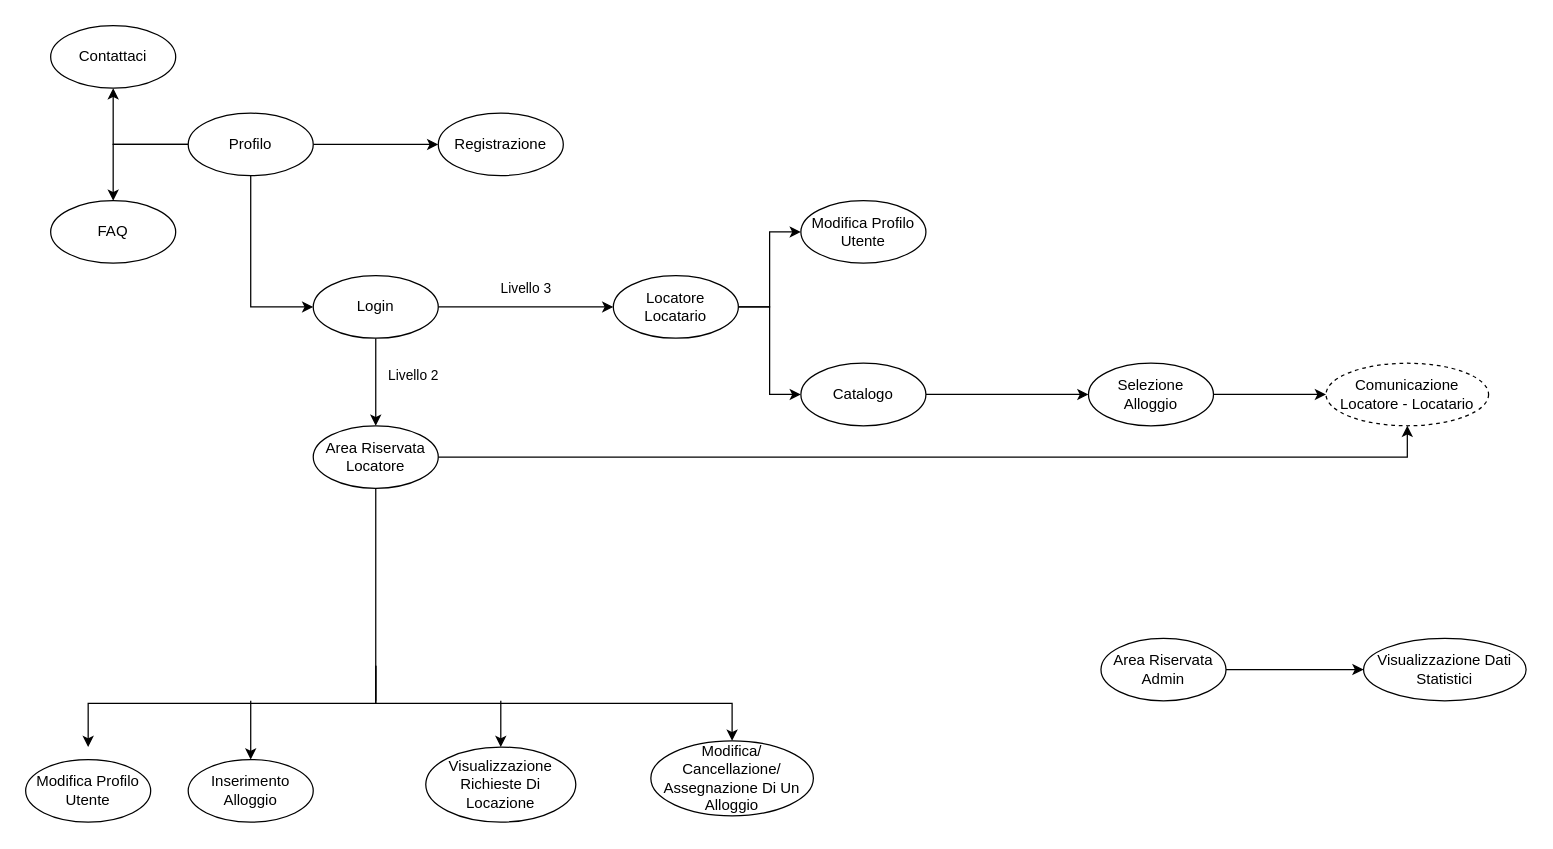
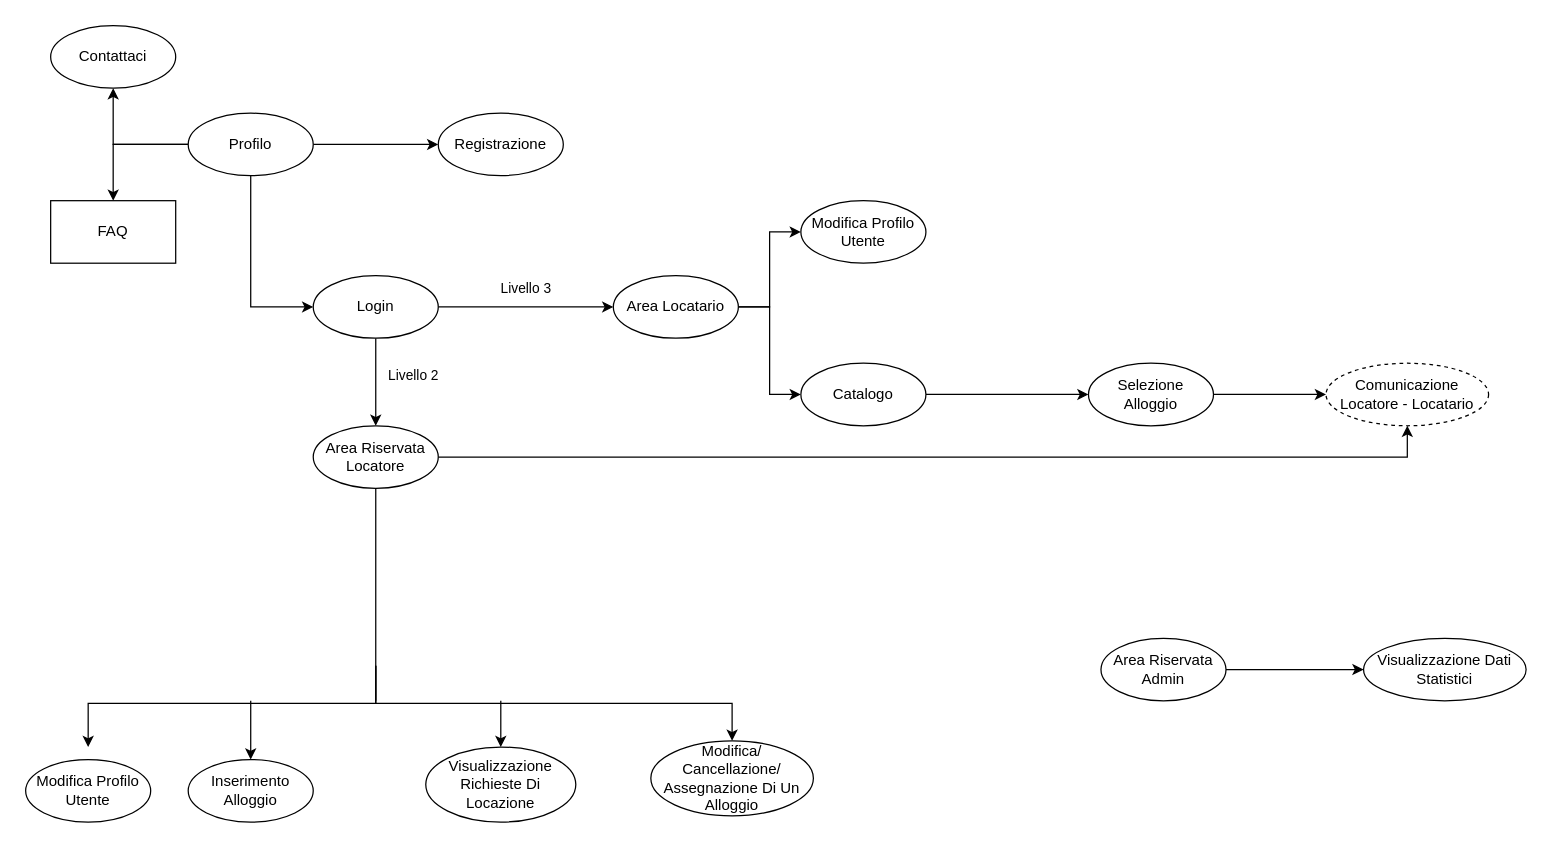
  <mxCell id="0" />
  <mxCell id="1" parent="0" />
  <mxCell id="2" style="edgeStyle=orthogonalEdgeStyle;rounded=0;orthogonalLoop=1;jettySize=auto;html=1;entryX=0.5;entryY=0;entryDx=0;entryDy=0;" parent="1" source="6" target="7" edge="1"><mxGeometry relative="1" as="geometry" /></mxCell>
  <mxCell id="3" style="edgeStyle=orthogonalEdgeStyle;rounded=0;orthogonalLoop=1;jettySize=auto;html=1;entryX=0;entryY=0.5;entryDx=0;entryDy=0;" parent="1" source="6" target="8" edge="1"><mxGeometry relative="1" as="geometry" /></mxCell>
  <mxCell id="4" style="edgeStyle=orthogonalEdgeStyle;rounded=0;orthogonalLoop=1;jettySize=auto;html=1;entryX=0;entryY=0.5;entryDx=0;entryDy=0;" parent="1" source="6" target="11" edge="1"><mxGeometry relative="1" as="geometry" /></mxCell>
  <mxCell id="5" style="edgeStyle=orthogonalEdgeStyle;rounded=0;orthogonalLoop=1;jettySize=auto;html=1;entryX=0.5;entryY=1;entryDx=0;entryDy=0;" edge="1" parent="1" source="6" target="35"><mxGeometry relative="1" as="geometry" /></mxCell>
  <mxCell id="6" value="Profilo" style="ellipse;whiteSpace=wrap;html=1;" parent="1" vertex="1"><mxGeometry x="150" y="90" width="100" height="50" as="geometry" /></mxCell>
- <mxCell id="7" value="FAQ" style="ellipse;whiteSpace=wrap;html=1;" parent="1" vertex="1"><mxGeometry x="40" y="160" width="100" height="50" as="geometry" /></mxCell>
+ <mxCell id="7" value="FAQ" style="whiteSpace=wrap;html=1;rounded=0;" parent="1" vertex="1"><mxGeometry x="40" y="160" width="100" height="50" as="geometry" /></mxCell>
  <mxCell id="8" value="Registrazione" style="ellipse;whiteSpace=wrap;html=1;" parent="1" vertex="1"><mxGeometry x="350" y="90" width="100" height="50" as="geometry" /></mxCell>
  <mxCell id="9" value="Livello 2" style="edgeStyle=orthogonalEdgeStyle;rounded=0;orthogonalLoop=1;jettySize=auto;html=1;entryX=0.5;entryY=0;entryDx=0;entryDy=0;" parent="1" source="11" target="15" edge="1"><mxGeometry x="-0.143" y="30" relative="1" as="geometry"><mxPoint as="offset" /></mxGeometry></mxCell>
  <mxCell id="10" value="Livello 3" style="edgeStyle=orthogonalEdgeStyle;rounded=0;orthogonalLoop=1;jettySize=auto;html=1;entryX=0;entryY=0.5;entryDx=0;entryDy=0;" parent="1" source="11" target="22" edge="1"><mxGeometry y="15" relative="1" as="geometry"><mxPoint as="offset" /></mxGeometry></mxCell>
  <mxCell id="11" value="Login" style="ellipse;whiteSpace=wrap;html=1;" parent="1" vertex="1"><mxGeometry x="250" y="220" width="100" height="50" as="geometry" /></mxCell>
  <mxCell id="12" style="edgeStyle=orthogonalEdgeStyle;rounded=0;orthogonalLoop=1;jettySize=auto;html=1;entryX=0.5;entryY=0;entryDx=0;entryDy=0;" parent="1" edge="1"><mxGeometry relative="1" as="geometry"><mxPoint x="300" y="532" as="sourcePoint" /><mxPoint x="70" y="597" as="targetPoint" /><Array as="points"><mxPoint x="300" y="562" /><mxPoint x="70" y="562" /></Array></mxGeometry></mxCell>
  <mxCell id="13" style="edgeStyle=orthogonalEdgeStyle;rounded=0;orthogonalLoop=1;jettySize=auto;html=1;entryX=0.5;entryY=0;entryDx=0;entryDy=0;" parent="1" target="18" edge="1"><mxGeometry relative="1" as="geometry"><mxPoint x="300" y="532" as="sourcePoint" /><Array as="points"><mxPoint x="300" y="562" /><mxPoint x="585" y="562" /></Array></mxGeometry></mxCell>
  <mxCell id="14" style="edgeStyle=orthogonalEdgeStyle;rounded=0;orthogonalLoop=1;jettySize=auto;html=1;entryX=0.5;entryY=1;entryDx=0;entryDy=0;" parent="1" source="15" target="26" edge="1"><mxGeometry relative="1" as="geometry" /></mxCell>
  <mxCell id="15" value="Area Riservata Locatore" style="ellipse;whiteSpace=wrap;html=1;" parent="1" vertex="1"><mxGeometry x="250" y="340" width="100" height="50" as="geometry" /></mxCell>
  <mxCell id="16" value="Modifica Profilo Utente" style="ellipse;whiteSpace=wrap;html=1;" parent="1" vertex="1"><mxGeometry x="20" y="607" width="100" height="50" as="geometry" /></mxCell>
  <mxCell id="17" value="Visualizzazione Richieste Di Locazione" style="ellipse;whiteSpace=wrap;html=1;" parent="1" vertex="1"><mxGeometry x="340" y="597" width="120" height="60" as="geometry" /></mxCell>
  <mxCell id="18" value="Modifica/ Cancellazione/ Assegnazione Di Un Alloggio" style="ellipse;whiteSpace=wrap;html=1;" parent="1" vertex="1"><mxGeometry x="520" y="592" width="130" height="60" as="geometry" /></mxCell>
  <mxCell id="19" value="Inserimento Alloggio" style="ellipse;whiteSpace=wrap;html=1;" parent="1" vertex="1"><mxGeometry x="150" y="607" width="100" height="50" as="geometry" /></mxCell>
  <mxCell id="20" style="edgeStyle=orthogonalEdgeStyle;rounded=0;orthogonalLoop=1;jettySize=auto;html=1;entryX=0;entryY=0.5;entryDx=0;entryDy=0;" parent="1" source="22" target="24" edge="1"><mxGeometry relative="1" as="geometry" /></mxCell>
  <mxCell id="21" style="edgeStyle=orthogonalEdgeStyle;rounded=0;orthogonalLoop=1;jettySize=auto;html=1;entryX=0;entryY=0.5;entryDx=0;entryDy=0;" parent="1" source="22" target="25" edge="1"><mxGeometry relative="1" as="geometry" /></mxCell>
- <mxCell id="22" value="Locatore Locatario" style="ellipse;whiteSpace=wrap;html=1;" parent="1" vertex="1"><mxGeometry x="490" y="220" width="100" height="50" as="geometry" /></mxCell>
+ <mxCell id="22" value="Area Locatario" style="ellipse;whiteSpace=wrap;html=1;" parent="1" vertex="1"><mxGeometry x="490" y="220" width="100" height="50" as="geometry" /></mxCell>
  <mxCell id="23" style="edgeStyle=orthogonalEdgeStyle;rounded=0;orthogonalLoop=1;jettySize=auto;html=1;" parent="1" source="24" target="28" edge="1"><mxGeometry relative="1" as="geometry" /></mxCell>
  <mxCell id="24" value="Catalogo" style="ellipse;whiteSpace=wrap;html=1;" parent="1" vertex="1"><mxGeometry x="640" y="290" width="100" height="50" as="geometry" /></mxCell>
  <mxCell id="25" value="Modifica Profilo Utente" style="ellipse;whiteSpace=wrap;html=1;" parent="1" vertex="1"><mxGeometry x="640" y="160" width="100" height="50" as="geometry" /></mxCell>
  <mxCell id="26" value="Comunicazione Locatore - Locatario" style="ellipse;whiteSpace=wrap;html=1;dashed=1;" parent="1" vertex="1"><mxGeometry x="1060" y="290" width="130" height="50" as="geometry" /></mxCell>
  <mxCell id="27" style="edgeStyle=orthogonalEdgeStyle;rounded=0;orthogonalLoop=1;jettySize=auto;html=1;entryX=0;entryY=0.5;entryDx=0;entryDy=0;" parent="1" source="28" target="26" edge="1"><mxGeometry relative="1" as="geometry" /></mxCell>
  <mxCell id="28" value="Selezione Alloggio" style="ellipse;whiteSpace=wrap;html=1;" parent="1" vertex="1"><mxGeometry x="870" y="290" width="100" height="50" as="geometry" /></mxCell>
  <mxCell id="29" style="edgeStyle=orthogonalEdgeStyle;rounded=0;orthogonalLoop=1;jettySize=auto;html=1;entryX=0;entryY=0.5;entryDx=0;entryDy=0;" parent="1" source="30" target="34" edge="1"><mxGeometry relative="1" as="geometry" /></mxCell>
  <mxCell id="30" value="Area Riservata Admin" style="ellipse;whiteSpace=wrap;html=1;" parent="1" vertex="1"><mxGeometry x="880" y="510" width="100" height="50" as="geometry" /></mxCell>
  <mxCell id="31" value="" style="endArrow=none;html=1;exitX=0.5;exitY=1;exitDx=0;exitDy=0;" parent="1" source="15" edge="1"><mxGeometry width="50" height="50" relative="1" as="geometry"><mxPoint x="490" y="530" as="sourcePoint" /><mxPoint x="300" y="560" as="targetPoint" /></mxGeometry></mxCell>
  <mxCell id="32" value="" style="endArrow=classic;html=1;entryX=0.5;entryY=0;entryDx=0;entryDy=0;" parent="1" target="19" edge="1"><mxGeometry width="50" height="50" relative="1" as="geometry"><mxPoint x="200" y="560" as="sourcePoint" /><mxPoint x="540" y="480" as="targetPoint" /></mxGeometry></mxCell>
  <mxCell id="33" value="" style="endArrow=classic;html=1;entryX=0.5;entryY=0;entryDx=0;entryDy=0;" parent="1" target="17" edge="1"><mxGeometry width="50" height="50" relative="1" as="geometry"><mxPoint x="400" y="560" as="sourcePoint" /><mxPoint x="540" y="480" as="targetPoint" /></mxGeometry></mxCell>
  <mxCell id="34" value="Visualizzazione Dati Statistici" style="ellipse;whiteSpace=wrap;html=1;" parent="1" vertex="1"><mxGeometry x="1090" y="510" width="130" height="50" as="geometry" /></mxCell>
  <mxCell id="35" value="Contattaci" style="ellipse;whiteSpace=wrap;html=1;" vertex="1" parent="1"><mxGeometry x="40" y="20" width="100" height="50" as="geometry" /></mxCell>
